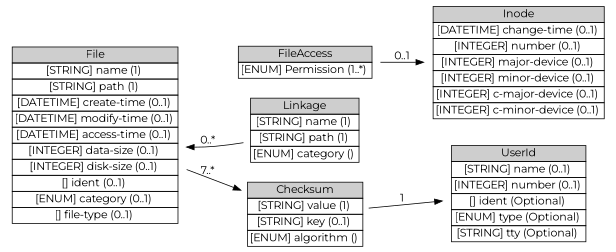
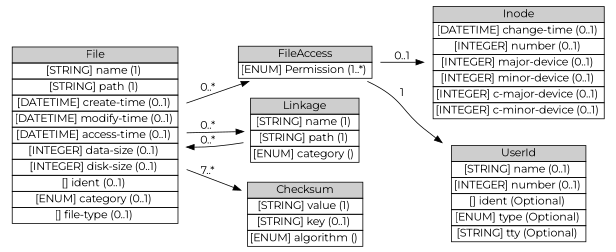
  digraph {
    fontname=Montserrat
    rankdir=LR
    node [fontname=Montserrat shape=plaintext]
    edge [fontname=Montserrat]
    n1 [height=3.1806 label=<<table BORDER="0" CELLBORDER="1" CELLSPACING="0"> <tr > <td BGCOLOR="#CECECE" HREF="#" TITLE="The File class provides specific information about a file or other file-like object that has been created, deleted, or modified on the target. The description can provide either the file settings prior to the event or the file settings at the time of the event, as specified using the &quot;category&quot; attribute. ">File</td> </tr>" %<tr><td HREF="#" TITLE="The name of the file to which the alert applies, not including the path to the file.">[STRING] name (1) </td></tr>%<tr><td HREF="#" TITLE="The full path to the file, including the name.  The path name should be represented in as &quot;universal&quot; a manner as possible, to facilitate processing of the alert.">[STRING] path (1) </td></tr>%<tr><td HREF="#" TITLE="Time the file was created.  Note that this is *not* the Unix &quot;st_ctime&quot; file attribute (which is not file creation time).  The Unix &quot;st_ctime&quot; attribute is contained in the &quot;Inode&quot; class.">[DATETIME] create-time (0..1) </td></tr>%<tr><td HREF="#" TITLE="Time the file was last modified.">[DATETIME] modify-time (0..1) </td></tr>%<tr><td HREF="#" TITLE="Time the file was last accessed.">[DATETIME] access-time (0..1) </td></tr>%<tr><td HREF="#" TITLE="The size of the data, in bytes.  Typically what is meant when referring to file size.  On Unix UFS file systems, this value corresponds to stat.st_size.  On Windows NTFS, this value corresponds to Valid Data Length (VDL).">[INTEGER] data-size (0..1) </td></tr>%<tr><td HREF="#" TITLE="The physical space on disk consumed by the file, in bytes.  On Unix UFS file systems, this value corresponds to 512 * stat.st_blocks.  On Windows NTFS, this value corresponds to End of File (EOF).">[INTEGER] disk-size (0..1) </td></tr>%<tr><td HREF="#" TITLE="A unique identifier for this file; see Section 3.2.9.">[] ident (0..1) </td></tr>%<tr><td HREF="#" TITLE="The type of file system the file resides on.  This attribute governs how path names and other attributes are interpreted.">[ENUM] category (0..1) </td></tr>%<tr><td HREF="#" TITLE="The type of file, as a mime-type.">[] file-type (0..1) </td></tr>%</table>> width=3.3333]
    n2 [height=0.68056 label=<<table BORDER="0" CELLBORDER="1" CELLSPACING="0"> <tr > <td BGCOLOR="#CECECE" HREF="#" TITLE="The FileAccess class represents the access permissions on a file. The representation is intended to be useful across operating systems. ">FileAccess</td> </tr>" %<tr><td HREF="#" TITLE="Level of access allowed.  The permitted values are shown below.  There is no default value.  (See also Section 10.)">[ENUM] Permission (1..*) </td></tr>%</table>> width=2.75]
    n3 [height=1.2361 label=<<table BORDER="0" CELLBORDER="1" CELLSPACING="0"> <tr > <td BGCOLOR="#CECECE" HREF="#" TITLE="The Linkage class represents file system connections between the file described in the &lt;File&gt; element and other objects in the file system. For example, if the &lt;File&gt; element is a symbolic link or shortcut, then the &lt;Linkage&gt; element should contain the name of the object the link points to. Further information can be provided about the object in the &lt;Linkage&gt; element with another &lt;File&gt; element, if appropriate. ">Linkage</td> </tr>" %<tr><td HREF="#" TITLE="The name of the file system object, not including the path.">[STRING] name (1) </td></tr>%<tr><td HREF="#" TITLE="The full path to the file system object, including the name.  The path name should be represented in as &quot;universal&quot; a manner as possible, to facilitate processing of the alert.">[STRING] path (1) </td></tr>%<tr><td HREF="#" TITLE="Section 10.)">[ENUM] category () </td></tr>%</table>> width=2.2222]
    n4 [height=1.2361 label=<<table BORDER="0" CELLBORDER="1" CELLSPACING="0"> <tr > <td BGCOLOR="#CECECE" HREF="#" TITLE="The Checksum class represents checksum information associated with the file. This checksum information can be provided by file integrity checkers, among others. ">Checksum</td> </tr>" %<tr><td HREF="#" TITLE="The value of the checksum.">[STRING] value (1) </td></tr>%<tr><td HREF="#" TITLE="The key to the checksum, if appropriate.">[STRING] key (0..1) </td></tr>%<tr><td HREF="#" TITLE="default value.  (See also Section 10.)">[ENUM] algorithm () </td></tr>%</table>> width=2.3056]
    n5 [height=2.0694 label=<<table BORDER="0" CELLBORDER="1" CELLSPACING="0"> <tr > <td BGCOLOR="#CECECE" HREF="#" TITLE="The Inode class is used to represent the additional information contained in a Unix file system i-node. ">Inode</td> </tr>" %<tr><td HREF="#" TITLE="The time of the last inode change, given by the st_ctime element of &quot;struct stat&quot;.">[DATETIME] change-time (0..1) </td></tr>%<tr><td HREF="#" TITLE="The inode number.">[INTEGER] number (0..1) </td></tr>%<tr><td HREF="#" TITLE="The major device number of the device the file resides on.">[INTEGER] major-device (0..1) </td></tr>%<tr><td HREF="#" TITLE="The minor device number of the device the file resides on.">[INTEGER] minor-device (0..1) </td></tr>%<tr><td HREF="#" TITLE="The major device of the file itself, if it is a character special device.">[INTEGER] c-major-device (0..1) </td></tr>%<tr><td HREF="#" TITLE="The minor device of the file itself, if it is a character special device.">[INTEGER] c-minor-device (0..1) </td></tr>%</table>> width=3.4444]
    n6 [height=1.7917 label=<<table BORDER="0" CELLBORDER="1" CELLSPACING="0"> <tr > <td BGCOLOR="#CECECE" HREF="#" TITLE="The UserId class provides specific information about a user. More than one UserId can be used within the User class to indicate attempts to transition from one user to another, or to provide complete information about a user&#39;s (or process&#39;) privileges. ">UserId</td> </tr>" %<tr><td HREF="#" TITLE="A user or group name.">[STRING] name (0..1) </td></tr>%<tr><td HREF="#" TITLE="A user or group number.">[INTEGER] number (0..1) </td></tr>%<tr><td HREF="#" TITLE="A unique identifier for the user id, see Section 3.2.9.">[] ident (Optional) </td></tr>%<tr><td HREF="#" TITLE="The type of user information represented.  The permitted values for this attribute are shown below.  The default value is &quot;original-user&quot;.  (See also Section 10.)">[ENUM] type (Optional) </td></tr>%<tr><td HREF="#" TITLE="The tty the user is using.">[STRING] tty (Optional) </td></tr>%</table>> width=2.7778]
+   n1 -> n2 [label="0..*"]
+   n1 -> n3 [label="0..*"]
    n1 -> n4 [label="7..*"]
    n2 -> n5 [label="0..1"]
-   n4 -> n6 [label=1]
+   n2 -> n6 [label=1]
    n3 -> n1 [label="0..*"]
  }
